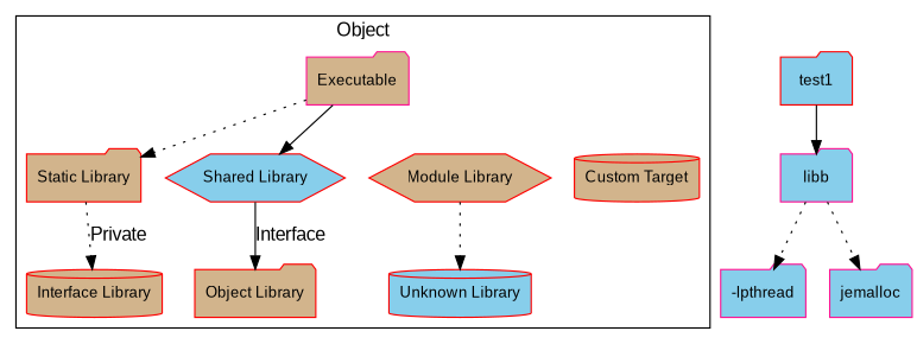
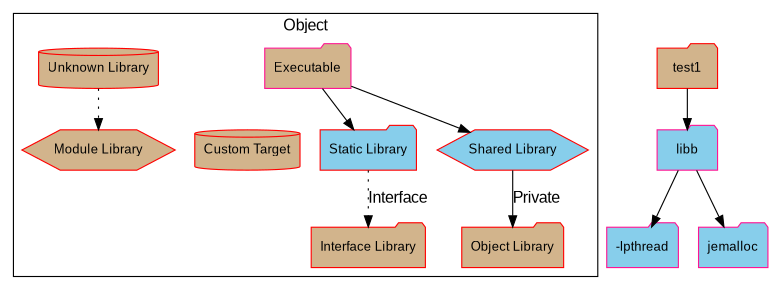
  digraph {
    fontname="Liberation Sans"
    node [color=red fillcolor=skyblue fontname="Liberation Sans" fontsize=12 shape=folder style=filled]
    edge [fontname="Liberation Sans" style=solid]
    n1 [color=deeppink fillcolor=tan label=Executable]
-   n2 [fillcolor=tan label="Static Library"]
+   n2 [label="Static Library"]
    n3 [label="Shared Library" shape=hexagon]
    n4 [fillcolor=tan label="Module Library" shape=hexagon]
    n5 [fillcolor=tan label="Custom Target" shape=cylinder]
-   n6 [fillcolor=tan label="Interface Library" shape=cylinder]
+   n6 [fillcolor=tan label="Interface Library"]
    n7 [fillcolor=tan label="Object Library"]
-   n8 [label="Unknown Library" shape=cylinder]
+   n8 [fillcolor=tan label="Unknown Library" shape=cylinder]
    n9 [color=deeppink label=libb]
    n10 [color=deeppink label="-lpthread"]
    n11 [color=deeppink label=jemalloc]
-   n12 [label=test1]
+   n12 [fillcolor=tan label=test1]
    subgraph cluster_1 {
      color=black
      label=Object
      n1
      n2
      n3
      n4
      n5
      n6
      n7
      n8
    }
-   n1 -> n2 [style=dotted]
+   n1 -> n2
    n1 -> n3
    n1 -> n4 [style=invis]
    n1 -> n5 [style=invis]
-   n2 -> n6 [label=Private style=dotted]
-   n3 -> n7 [label=Interface]
-   n4 -> n8 [style=dotted]
-   n9 -> n10 [style=dotted]
-   n9 -> n11 [style=dotted]
+   n2 -> n6 [label=Interface style=dotted]
+   n3 -> n7 [label=Private]
+   n8 -> n4 [style=dotted]
+   n9 -> n10
+   n9 -> n11
    n12 -> n9
  }
